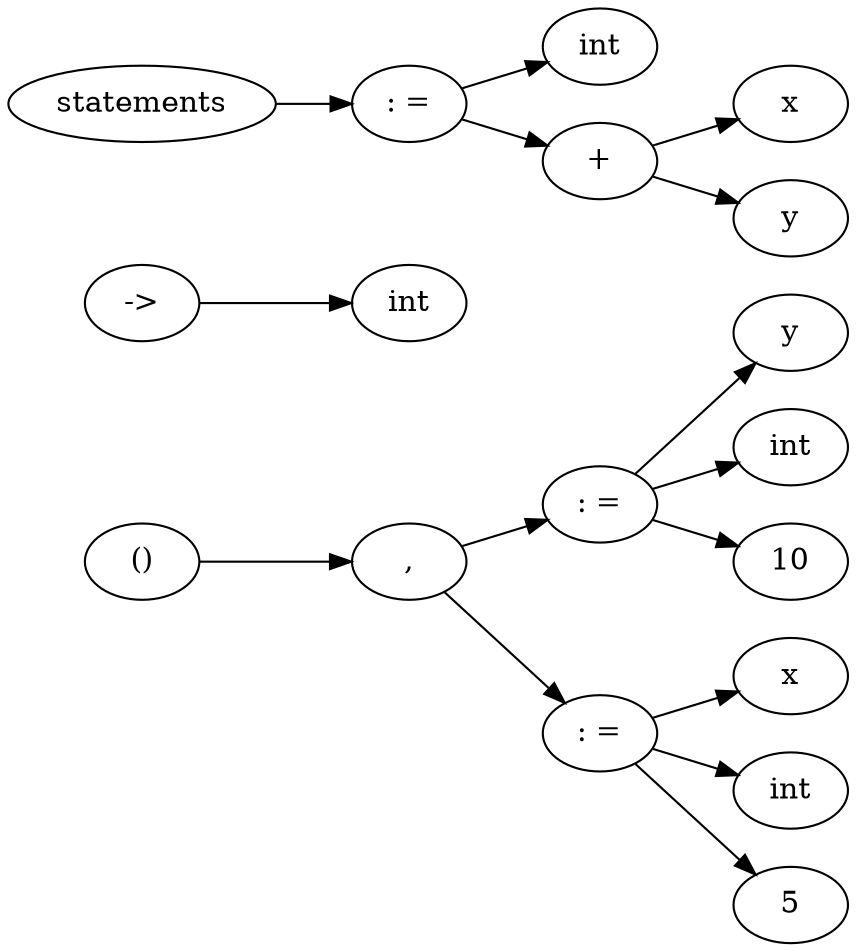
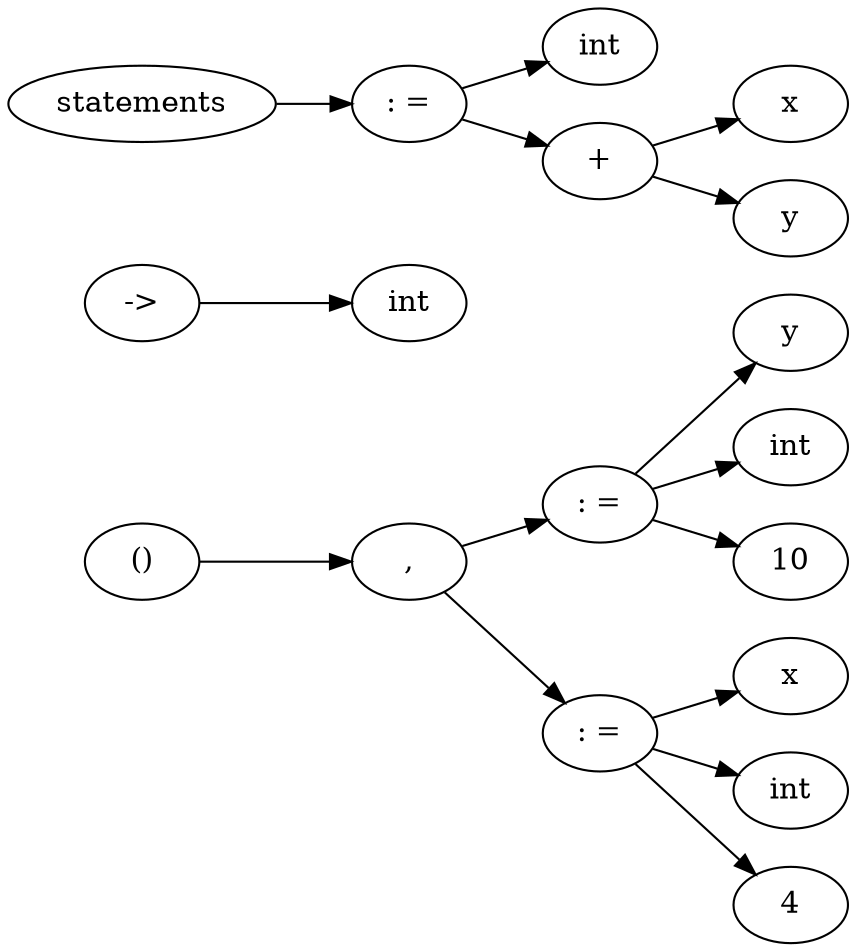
  digraph {
    rankdir=LR
    n1 [label=y]
    n2 [label=int]
    n3 [label=10]
    n4 [label=": ="]
    n5 [label="()"]
    n6 [label=","]
    n7 [label=": ="]
    n8 [label="->"]
    n9 [label=int]
    n10 [label=int]
    n11 [label=x]
    n12 [label="+"]
    n13 [label=y]
    n14 [label=x]
    n15 [label=": ="]
    n16 [label=statements]
    n17 [label=int]
-   n18 [label=5]
+   n18 [label=4]
    n4 -> n1
    n4 -> n2
    n4 -> n3
    n5 -> n6
    n6 -> n4
    n6 -> n7
    n7 -> n14
    n7 -> n17
    n7 -> n18
    n8 -> n9
    n12 -> n11
    n12 -> n13
    n15 -> n10
    n15 -> n12
    n16 -> n15
  }
